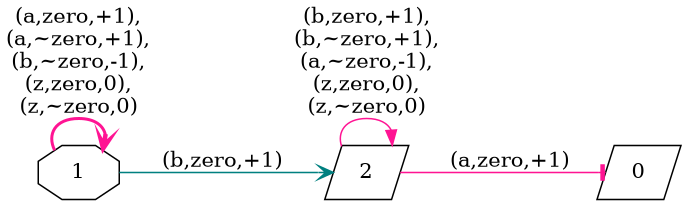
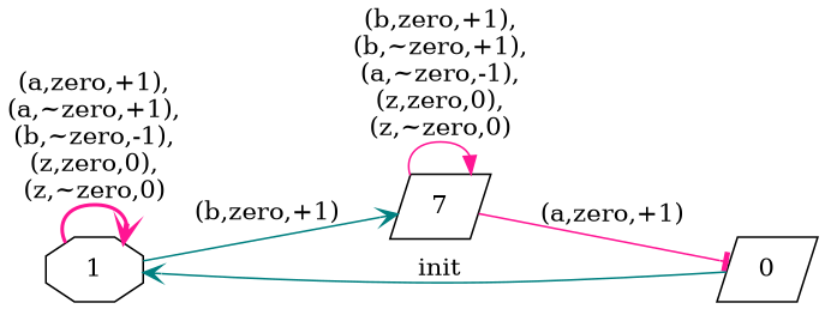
  digraph {
    rankdir=LR
    node [shape=parallelogram]
    edge [arrowhead=vee color=deeppink style=solid]
    1 [shape=octagon]
-   2
+   2 [label=7]
    0
    1 -> 1 [label="(a,zero,+1),\n(a,~zero,+1),\n(b,~zero,-1),\n(z,zero,0),\n(z,~zero,0)" style=bold]
    1 -> 2 [color=teal label="(b,zero,+1)"]
    2 -> 2 [arrowhead=normal label="(b,zero,+1),\n(b,~zero,+1),\n(a,~zero,-1),\n(z,zero,0),\n(z,~zero,0)"]
    2 -> 0 [arrowhead=tee label="(a,zero,+1)"]
+   0 -> 1 [color=teal label=init]
  }
